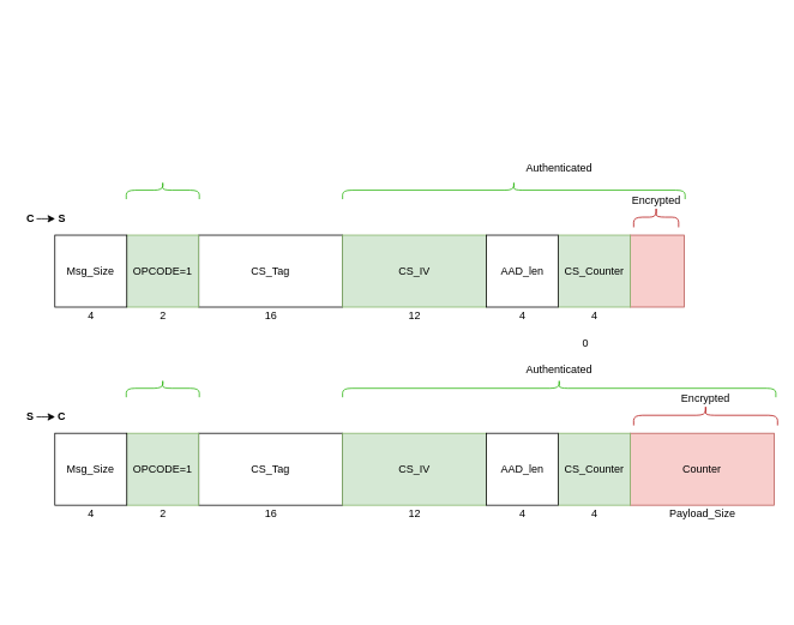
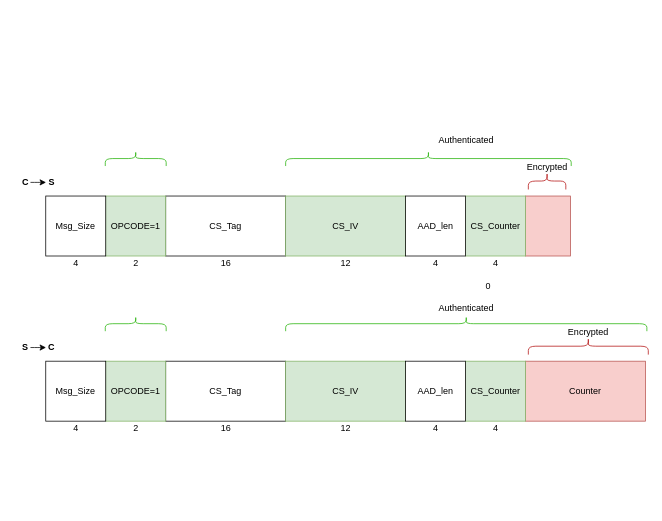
  <mxCell id="0" />
  <mxCell id="1" parent="0" />
  <mxCell id="2" value="CS_Tag" style="rounded=0;whiteSpace=wrap;html=1;" parent="1" vertex="1"><mxGeometry x="220" y="261" width="160" height="80" as="geometry" /></mxCell>
  <mxCell id="3" value="" style="rounded=0;whiteSpace=wrap;html=1;fillColor=#f8cecc;strokeColor=#b85450;" parent="1" vertex="1"><mxGeometry x="700" y="261" width="60" height="80" as="geometry" /></mxCell>
  <mxCell id="4" value="CS_IV" style="rounded=0;whiteSpace=wrap;html=1;fillColor=#d5e8d4;strokeColor=#82b366;" parent="1" vertex="1"><mxGeometry x="380" y="261" width="160" height="80" as="geometry" /></mxCell>
  <mxCell id="5" value="12" style="text;html=1;align=center;verticalAlign=middle;resizable=0;points=[];autosize=1;strokeColor=none;" parent="1" vertex="1"><mxGeometry x="445" y="341" width="30" height="20" as="geometry" /></mxCell>
  <mxCell id="6" value="16" style="text;html=1;align=center;verticalAlign=middle;resizable=0;points=[];autosize=1;strokeColor=none;" parent="1" vertex="1"><mxGeometry x="285" y="341" width="30" height="20" as="geometry" /></mxCell>
  <mxCell id="7" value="" style="shape=curlyBracket;whiteSpace=wrap;html=1;rounded=1;flipH=1;rotation=-90;fillColor=none;strokeColor=#25B309;" parent="1" vertex="1"><mxGeometry x="560.47" y="20.54" width="20" height="380.93" as="geometry" /></mxCell>
  <mxCell id="8" value="" style="shape=curlyBracket;whiteSpace=wrap;html=1;rounded=1;flipH=1;rotation=-90;fillColor=none;strokeColor=#B31010;" parent="1" vertex="1"><mxGeometry x="717.5" y="216" width="22.5" height="50" as="geometry" /></mxCell>
  <mxCell id="9" value="Authenticated" style="text;html=1;strokeColor=none;fillColor=none;align=center;verticalAlign=middle;whiteSpace=wrap;rounded=0;" parent="1" vertex="1"><mxGeometry x="600.94" y="177.38" width="40" height="20" as="geometry" /></mxCell>
  <mxCell id="10" value="Encrypted" style="text;html=1;strokeColor=none;fillColor=none;align=center;verticalAlign=middle;whiteSpace=wrap;rounded=0;" parent="1" vertex="1"><mxGeometry x="708.75" y="213" width="40" height="20" as="geometry" /></mxCell>
  <mxCell id="11" value="CS_Counter" style="rounded=0;whiteSpace=wrap;html=1;fillColor=#d5e8d4;strokeColor=#82b366;" parent="1" vertex="1"><mxGeometry x="620" y="261" width="80" height="80" as="geometry" /></mxCell>
  <mxCell id="12" value="OPCODE=1" style="rounded=0;whiteSpace=wrap;html=1;fillColor=#d5e8d4;strokeColor=#82b366;" parent="1" vertex="1"><mxGeometry y="261" width="80" height="80" as="geometry" x="140" /></mxCell>
  <mxCell id="13" value="4" style="text;html=1;align=center;verticalAlign=middle;resizable=0;points=[];autosize=1;strokeColor=none;" parent="1" vertex="1"><mxGeometry x="650" y="341" width="20" height="20" as="geometry" /></mxCell>
  <mxCell id="14" value="2" style="text;html=1;align=center;verticalAlign=middle;resizable=0;points=[];autosize=1;strokeColor=none;" parent="1" vertex="1"><mxGeometry x="170" y="341" width="20" height="20" as="geometry" /></mxCell>
  <mxCell id="15" value="0" style="text;html=1;align=center;verticalAlign=middle;resizable=0;points=[];autosize=1;strokeColor=none;" parent="1" vertex="1"><mxGeometry x="640" y="371" width="20" height="20" as="geometry" /></mxCell>
  <mxCell id="16" value="" style="shape=curlyBracket;whiteSpace=wrap;html=1;rounded=1;flipH=1;rotation=-90;fillColor=none;strokeColor=#25B309;" parent="1" vertex="1"><mxGeometry x="170" y="170.38" width="20" height="81.25" as="geometry" /></mxCell>
  <mxCell id="17" value="Msg_Size" style="rounded=0;whiteSpace=wrap;html=1;" parent="1" vertex="1"><mxGeometry x="60" y="261" width="80" height="80" as="geometry" /></mxCell>
  <mxCell id="18" value="4" style="text;html=1;align=center;verticalAlign=middle;resizable=0;points=[];autosize=1;strokeColor=none;" parent="1" vertex="1"><mxGeometry x="90" y="341" width="20" height="20" as="geometry" /></mxCell>
  <mxCell id="19" value="AAD_len" style="rounded=0;whiteSpace=wrap;html=1;" parent="1" vertex="1"><mxGeometry x="540" y="261" width="80" height="80" as="geometry" /></mxCell>
  <mxCell id="20" value="4" style="text;html=1;align=center;verticalAlign=middle;resizable=0;points=[];autosize=1;strokeColor=none;" parent="1" vertex="1"><mxGeometry x="570" y="341" width="20" height="20" as="geometry" /></mxCell>
  <mxCell id="21" value="CS_Tag" style="rounded=0;whiteSpace=wrap;html=1;" parent="1" vertex="1"><mxGeometry x="220" y="481.31" width="160" height="80" as="geometry" /></mxCell>
  <mxCell id="22" value="Counter" style="rounded=0;whiteSpace=wrap;html=1;fillColor=#f8cecc;strokeColor=#b85450;" parent="1" vertex="1"><mxGeometry x="700" y="481.31" width="160" height="80" as="geometry" /></mxCell>
  <mxCell id="23" value="CS_IV" style="rounded=0;whiteSpace=wrap;html=1;fillColor=#d5e8d4;strokeColor=#82b366;" parent="1" vertex="1"><mxGeometry x="380" y="481.31" width="160" height="80" as="geometry" /></mxCell>
  <mxCell id="24" value="12" style="text;html=1;align=center;verticalAlign=middle;resizable=0;points=[];autosize=1;strokeColor=none;" parent="1" vertex="1"><mxGeometry x="445" y="561.31" width="30" height="20" as="geometry" /></mxCell>
  <mxCell id="25" value="16" style="text;html=1;align=center;verticalAlign=middle;resizable=0;points=[];autosize=1;strokeColor=none;" parent="1" vertex="1"><mxGeometry x="285" y="561.31" width="30" height="20" as="geometry" /></mxCell>
  <mxCell id="26" value="" style="shape=curlyBracket;whiteSpace=wrap;html=1;rounded=1;flipH=1;rotation=-90;fillColor=none;strokeColor=#25B309;" parent="1" vertex="1"><mxGeometry x="610.94" y="190.38" width="20" height="481.87" as="geometry" /></mxCell>
  <mxCell id="27" value="" style="shape=curlyBracket;whiteSpace=wrap;html=1;rounded=1;flipH=1;rotation=-90;fillColor=none;strokeColor=#B31010;" parent="1" vertex="1"><mxGeometry x="772.5" y="381.31" width="22.5" height="160" as="geometry" /></mxCell>
  <mxCell id="28" value="Authenticated" style="text;html=1;strokeColor=none;fillColor=none;align=center;verticalAlign=middle;whiteSpace=wrap;rounded=0;" parent="1" vertex="1"><mxGeometry x="600.94" y="400.69" width="40" height="20" as="geometry" /></mxCell>
  <mxCell id="29" value="Encrypted" style="text;html=1;strokeColor=none;fillColor=none;align=center;verticalAlign=middle;whiteSpace=wrap;rounded=0;" parent="1" vertex="1"><mxGeometry x="763.75" y="433.31" width="40" height="20" as="geometry" /></mxCell>
  <mxCell id="30" value="CS_Counter" style="rounded=0;whiteSpace=wrap;html=1;fillColor=#d5e8d4;strokeColor=#82b366;" parent="1" vertex="1"><mxGeometry x="620" y="481.31" width="80" height="80" as="geometry" /></mxCell>
  <mxCell id="31" value="OPCODE=1" style="rounded=0;whiteSpace=wrap;html=1;fillColor=#d5e8d4;strokeColor=#82b366;" parent="1" vertex="1"><mxGeometry y="481.31" width="80" height="80" as="geometry" x="140" /></mxCell>
  <mxCell id="32" value="4" style="text;html=1;align=center;verticalAlign=middle;resizable=0;points=[];autosize=1;strokeColor=none;" parent="1" vertex="1"><mxGeometry x="650" y="561.31" width="20" height="20" as="geometry" /></mxCell>
  <mxCell id="33" value="2" style="text;html=1;align=center;verticalAlign=middle;resizable=0;points=[];autosize=1;strokeColor=none;" parent="1" vertex="1"><mxGeometry x="170" y="561.31" width="20" height="20" as="geometry" /></mxCell>
- <mxCell id="34" value="Payload_Size" style="text;html=1;align=center;verticalAlign=middle;resizable=0;points=[];autosize=1;strokeColor=none;" parent="1" vertex="1"><mxGeometry x="735" y="561.31" width="90" height="20" as="geometry" /></mxCell>
  <mxCell id="35" value="" style="shape=curlyBracket;whiteSpace=wrap;html=1;rounded=1;flipH=1;rotation=-90;fillColor=none;strokeColor=#25B309;" parent="1" vertex="1"><mxGeometry x="170" y="390.69" width="20" height="81.25" as="geometry" /></mxCell>
  <mxCell id="36" value="Msg_Size" style="rounded=0;whiteSpace=wrap;html=1;" parent="1" vertex="1"><mxGeometry x="60" y="481.31" width="80" height="80" as="geometry" /></mxCell>
  <mxCell id="37" value="4" style="text;html=1;align=center;verticalAlign=middle;resizable=0;points=[];autosize=1;strokeColor=none;" parent="1" vertex="1"><mxGeometry x="90" y="561.31" width="20" height="20" as="geometry" /></mxCell>
  <mxCell id="38" value="AAD_len" style="rounded=0;whiteSpace=wrap;html=1;" parent="1" vertex="1"><mxGeometry x="540" y="481.31" width="80" height="80" as="geometry" /></mxCell>
  <mxCell id="39" value="4" style="text;html=1;align=center;verticalAlign=middle;resizable=0;points=[];autosize=1;strokeColor=none;" parent="1" vertex="1"><mxGeometry x="570" y="561.31" width="20" height="20" as="geometry" /></mxCell>
  <mxCell id="40" value="&lt;b&gt;C&amp;nbsp; &amp;nbsp; &amp;nbsp; &amp;nbsp; S&lt;/b&gt;" style="text;html=1;align=center;verticalAlign=middle;resizable=0;points=[];autosize=1;strokeColor=none;" parent="1" vertex="1"><mxGeometry x="20" y="233" width="60" height="20" as="geometry" /></mxCell>
  <mxCell id="41" value="" style="endArrow=classic;html=1;exitX=0.981;exitY=0;exitDx=0;exitDy=0;exitPerimeter=0;" parent="1" edge="1"><mxGeometry width="50" height="50" relative="1" as="geometry"><mxPoint x="39.62" y="242.8" as="sourcePoint" /><mxPoint x="60.38" y="242.8" as="targetPoint" /><Array as="points"><mxPoint x="50.38" y="242.8" /></Array></mxGeometry></mxCell>
  <mxCell id="42" value="&lt;b&gt;S&amp;nbsp; &amp;nbsp; &amp;nbsp; &amp;nbsp; C&lt;/b&gt;" style="text;html=1;align=center;verticalAlign=middle;resizable=0;points=[];autosize=1;strokeColor=none;" parent="1" vertex="1"><mxGeometry x="20" y="453.31" width="60" height="20" as="geometry" /></mxCell>
  <mxCell id="43" value="" style="endArrow=classic;html=1;exitX=0.981;exitY=0;exitDx=0;exitDy=0;exitPerimeter=0;" parent="1" edge="1"><mxGeometry width="50" height="50" relative="1" as="geometry"><mxPoint x="39.62" y="463.11" as="sourcePoint" /><mxPoint x="60.38" y="463.11" as="targetPoint" /><Array as="points"><mxPoint x="50.38" y="463.11" /></Array></mxGeometry></mxCell>
